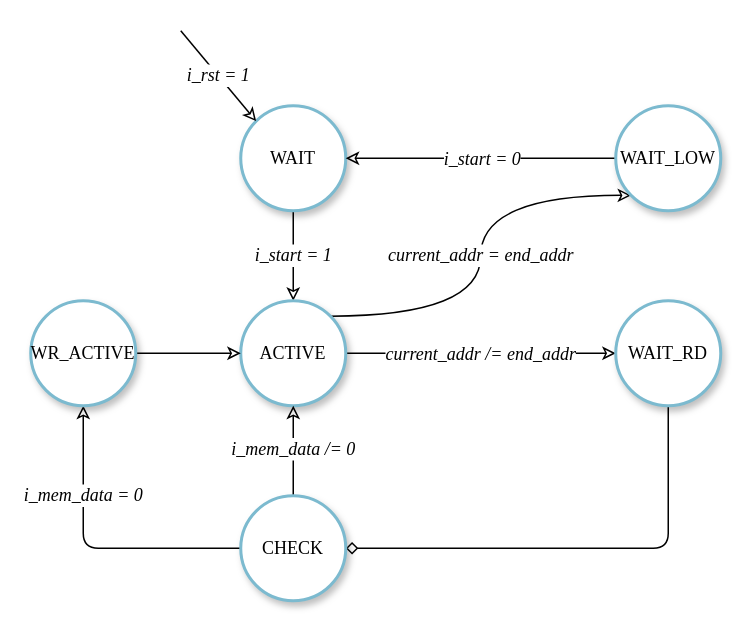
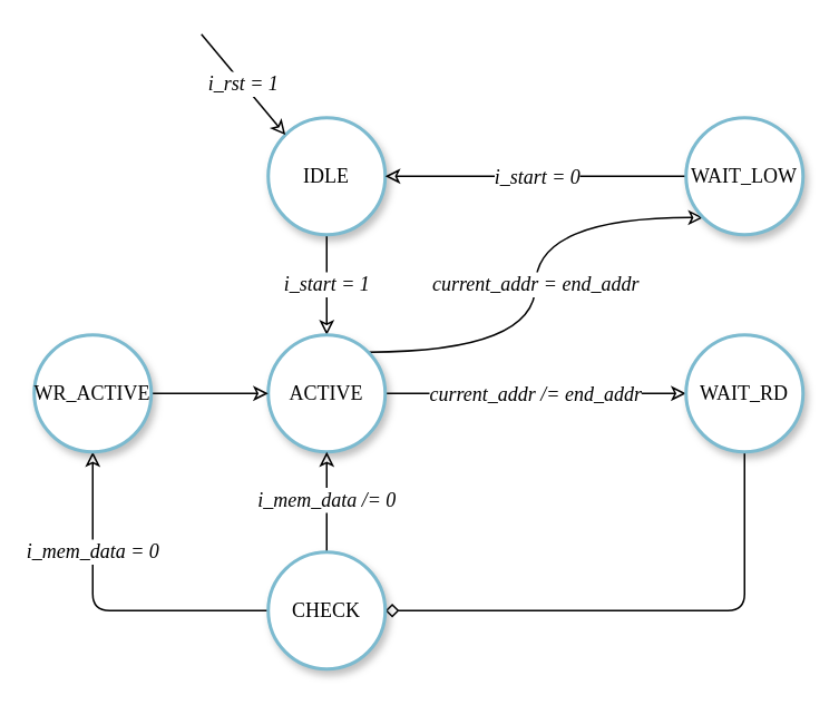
  <mxCell id="0" />
  <mxCell id="1" parent="0" />
  <mxCell id="2" value="i_start = 1" style="edgeStyle=orthogonalEdgeStyle;rounded=0;orthogonalLoop=1;jettySize=auto;html=1;exitX=0.5;exitY=1;exitDx=0;exitDy=0;entryX=0.5;entryY=0;entryDx=0;entryDy=0;fontFamily=New Computer Modern;fontSize=12;fontStyle=2;strokeWidth=1;endArrow=classic;endFill=0;labelBackgroundColor=default;labelBorderColor=none;" parent="1" source="3" target="7" edge="1"><mxGeometry relative="1" as="geometry"><mxPoint as="offset" /></mxGeometry></mxCell>
- <mxCell id="3" value="WAIT" style="ellipse;whiteSpace=wrap;html=1;strokeColor=#7CBACF;strokeWidth=2;fontFamily=New Computer Modern;shadow=1;" parent="1" vertex="1"><mxGeometry x="160" y="70" width="70" height="70" as="geometry" /></mxCell>
+ <mxCell id="3" value="IDLE" style="ellipse;whiteSpace=wrap;html=1;strokeColor=#7CBACF;strokeWidth=2;fontFamily=New Computer Modern;shadow=1;" parent="1" vertex="1"><mxGeometry x="160" y="70" width="70" height="70" as="geometry" /></mxCell>
  <mxCell id="4" style="edgeStyle=orthogonalEdgeStyle;rounded=0;orthogonalLoop=1;jettySize=auto;html=1;exitX=1;exitY=0.5;exitDx=0;exitDy=0;entryX=0;entryY=0.5;entryDx=0;entryDy=0;curved=1;fontFamily=New Computer Modern;fontSize=12;fontStyle=2;strokeWidth=1;endArrow=classic;endFill=0;" parent="1" source="7" target="12" edge="1"><mxGeometry relative="1" as="geometry"><Array as="points" /></mxGeometry></mxCell>
  <mxCell id="5" value="current_addr /= end_addr" style="edgeLabel;html=1;align=center;verticalAlign=middle;resizable=0;points=[];fontFamily=New Computer Modern;fontSize=12;fontStyle=2;labelBackgroundColor=default;labelBorderColor=none;" parent="4" vertex="1" connectable="0"><mxGeometry x="-0.125" y="-1" relative="1" as="geometry"><mxPoint x="10" y="-1" as="offset" /></mxGeometry></mxCell>
  <mxCell id="6" value="current_addr = end_addr" style="edgeStyle=orthogonalEdgeStyle;rounded=0;orthogonalLoop=1;jettySize=auto;html=1;curved=1;exitX=1;exitY=0;exitDx=0;exitDy=0;fontFamily=New Computer Modern;fontSize=12;fontStyle=2;entryX=0;entryY=1;entryDx=0;entryDy=0;strokeWidth=1;endArrow=classic;endFill=0;labelBackgroundColor=default;labelBorderColor=none;" parent="1" source="7" target="10" edge="1"><mxGeometry relative="1" as="geometry"><Array as="points"><mxPoint x="320" y="210" /><mxPoint x="320" y="130" /></Array><mxPoint as="offset" /><mxPoint x="440" y="150" as="targetPoint" /></mxGeometry></mxCell>
  <mxCell id="7" value="ACTIVE" style="ellipse;whiteSpace=wrap;html=1;strokeColor=#7CBACF;strokeWidth=2;fontFamily=New Computer Modern;shadow=1;" parent="1" vertex="1"><mxGeometry x="160" y="200" width="70" height="70" as="geometry" /></mxCell>
  <mxCell id="8" style="edgeStyle=orthogonalEdgeStyle;rounded=0;orthogonalLoop=1;jettySize=auto;html=1;entryX=1;entryY=0.5;entryDx=0;entryDy=0;curved=1;exitX=0;exitY=0.5;exitDx=0;exitDy=0;fontFamily=New Computer Modern;fontSize=12;fontStyle=2;strokeWidth=1;endArrow=classic;endFill=0;" parent="1" source="10" target="3" edge="1"><mxGeometry relative="1" as="geometry" /></mxCell>
  <mxCell id="9" value="i_start = 0" style="edgeLabel;html=1;align=center;verticalAlign=middle;resizable=0;points=[];fontFamily=New Computer Modern;fontSize=12;fontStyle=2;labelBackgroundColor=default;labelBorderColor=none;" parent="8" vertex="1" connectable="0"><mxGeometry x="-0.075" y="33" relative="1" as="geometry"><mxPoint x="-7" y="-33" as="offset" /></mxGeometry></mxCell>
  <mxCell id="10" value="WAIT_LOW" style="ellipse;whiteSpace=wrap;html=1;strokeColor=#7CBACF;strokeWidth=2;fontFamily=New Computer Modern;shadow=1;" parent="1" vertex="1"><mxGeometry x="410" y="70" width="70" height="70" as="geometry" /></mxCell>
  <mxCell id="11" value="" style="edgeStyle=orthogonalEdgeStyle;rounded=1;orthogonalLoop=1;jettySize=auto;html=1;entryX=1;entryY=0.5;entryDx=0;entryDy=0;fontFamily=New Computer Modern;fontSize=12;fontStyle=2;exitX=0.5;exitY=1;exitDx=0;exitDy=0;curved=0;strokeWidth=1;endArrow=diamond;endFill=0;" parent="1" source="12" target="15" edge="1"><mxGeometry relative="1" as="geometry"><Array as="points" /></mxGeometry></mxCell>
  <mxCell id="12" value="WAIT_RD" style="ellipse;whiteSpace=wrap;html=1;strokeColor=#7CBACF;strokeWidth=2;fontFamily=New Computer Modern;shadow=1;" parent="1" vertex="1"><mxGeometry x="410" y="200" width="70" height="70" as="geometry" /></mxCell>
  <mxCell id="13" value="i_mem_data = 0" style="edgeStyle=orthogonalEdgeStyle;rounded=1;orthogonalLoop=1;jettySize=auto;html=1;fontFamily=New Computer Modern;fontSize=12;fontStyle=2;strokeWidth=1;endArrow=classic;endFill=0;labelBackgroundColor=default;labelBorderColor=none;curved=0;" parent="1" source="15" target="17" edge="1"><mxGeometry x="0.4" relative="1" as="geometry"><mxPoint as="offset" /></mxGeometry></mxCell>
  <mxCell id="14" value="&lt;font style=&quot;font-size: 12px;&quot; face=&quot;New Computer Modern&quot;&gt;&lt;i&gt;i_mem_data /= 0&lt;/i&gt;&lt;/font&gt;" style="edgeStyle=orthogonalEdgeStyle;rounded=0;orthogonalLoop=1;jettySize=auto;html=1;entryX=0.5;entryY=1;entryDx=0;entryDy=0;curved=1;exitX=0.5;exitY=0;exitDx=0;exitDy=0;strokeWidth=1;endArrow=classic;endFill=0;labelBackgroundColor=default;labelBorderColor=none;" parent="1" source="15" target="7" edge="1"><mxGeometry x="0.044" relative="1" as="geometry"><Array as="points"><mxPoint x="195" y="310" /><mxPoint x="195" y="310" /></Array><mxPoint as="offset" /></mxGeometry></mxCell>
  <mxCell id="15" value="CHECK" style="ellipse;whiteSpace=wrap;html=1;strokeColor=#7CBACF;strokeWidth=2;fontFamily=New Computer Modern;shadow=1;" parent="1" vertex="1"><mxGeometry x="160" y="330" width="70" height="70" as="geometry" /></mxCell>
  <mxCell id="16" style="edgeStyle=orthogonalEdgeStyle;rounded=1;orthogonalLoop=1;jettySize=auto;html=1;entryX=0;entryY=0.5;entryDx=0;entryDy=0;curved=0;exitX=0.5;exitY=0;exitDx=0;exitDy=0;fontFamily=New Computer Modern;fontSize=12;fontStyle=2;strokeWidth=1;endArrow=classic;endFill=0;" parent="1" source="17" target="7" edge="1"><mxGeometry relative="1" as="geometry"><Array as="points"><mxPoint x="55" y="235" /></Array></mxGeometry></mxCell>
  <mxCell id="17" value="WR_ACTIVE" style="ellipse;whiteSpace=wrap;html=1;strokeColor=#7CBACF;strokeWidth=2;fontFamily=New Computer Modern;shadow=1;" parent="1" vertex="1"><mxGeometry x="20" y="200" width="70" height="70" as="geometry" /></mxCell>
  <mxCell id="18" value="i_rst = 1" style="endArrow=classic;html=1;rounded=0;entryX=0;entryY=0;entryDx=0;entryDy=0;fontFamily=New Computer Modern;fontSize=12;fontStyle=2;strokeWidth=1;endFill=0;labelBackgroundColor=default;labelBorderColor=none;" parent="1" target="3" edge="1"><mxGeometry width="50" height="50" relative="1" as="geometry"><mxPoint x="120" y="20" as="sourcePoint" /><mxPoint x="330" y="120" as="targetPoint" /></mxGeometry></mxCell>
